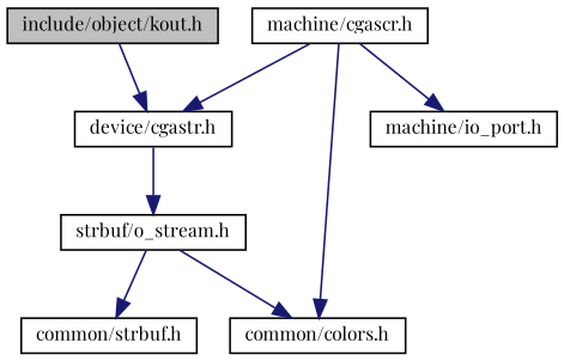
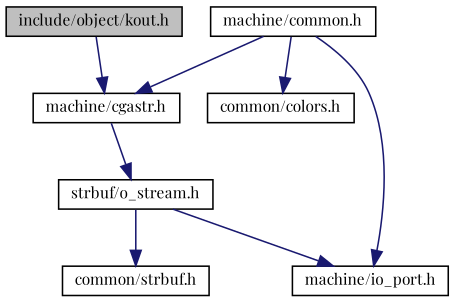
  digraph {
    fontname="Playfair Display"
    node [color=black fontname="Playfair Display" fontsize=10 shape=record]
    edge [color=midnightblue fontname="Playfair Display" fontsize=10 labelfontname=Helvetica labelfontsize=10 style=solid]
    n1 [fillcolor=grey75 fontcolor=black height=0.2 label="include/object/kout.h" style=filled width=0.4]
-   n2 [height=0.2 label="device/cgastr.h" width=0.4]
+   n2 [height=0.2 label="machine/cgastr.h" width=0.4]
    n3 [height=0.2 label="strbuf/o_stream.h" width=0.4]
    n4 [height=0.2 label="common/strbuf.h" width=0.4]
    n5 [height=0.2 label="common/colors.h" width=0.4]
-   n6 [height=0.2 label="machine/cgascr.h" width=0.4]
+   n6 [height=0.2 label="machine/common.h" width=0.4]
    n7 [height=0.2 label="machine/io_port.h" width=0.4]
    n1 -> n2
    n2 -> n3
    n3 -> n4
-   n3 -> n5
+   n3 -> n7
    n6 -> n2
    n6 -> n5
    n6 -> n7
  }
